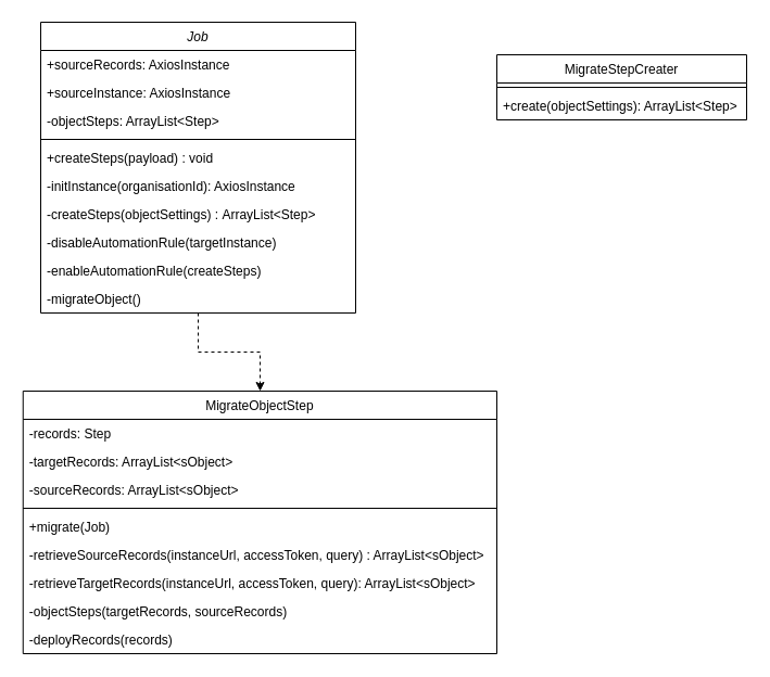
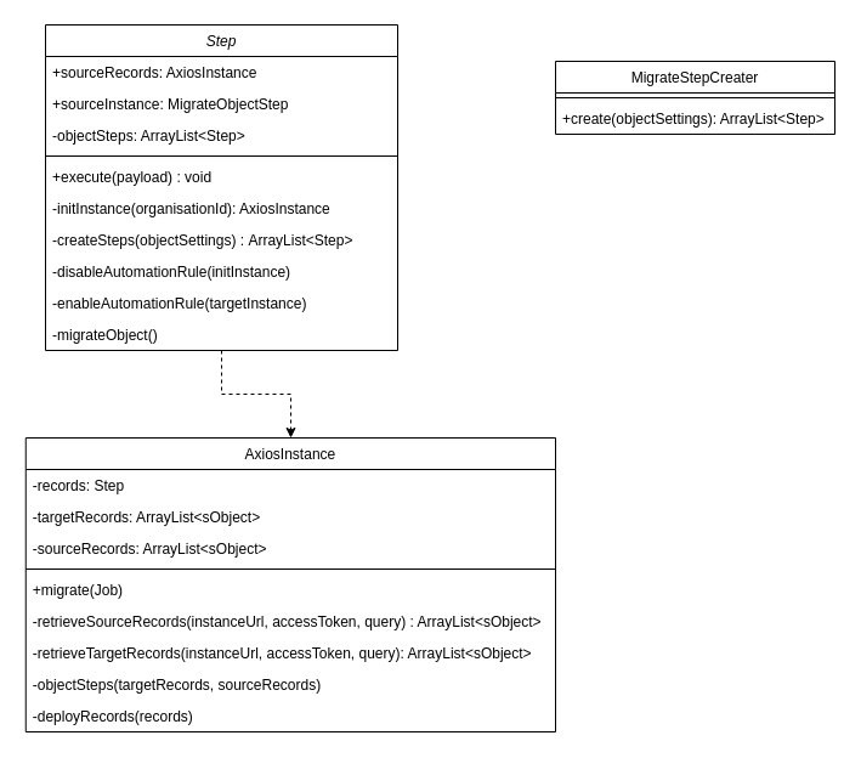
  <mxCell id="0" />
  <mxCell id="1" parent="0" />
  <mxCell id="2" style="edgeStyle=orthogonalEdgeStyle;rounded=0;orthogonalLoop=1;jettySize=auto;html=1;dashed=1;" edge="1" parent="1" source="3" target="17"><mxGeometry relative="1" as="geometry" /></mxCell>
- <mxCell id="3" value="Job" style="swimlane;fontStyle=2;align=center;verticalAlign=top;childLayout=stackLayout;horizontal=1;startSize=26;horizontalStack=0;resizeParent=1;resizeLast=0;collapsible=1;marginBottom=0;rounded=0;shadow=0;strokeWidth=1;" parent="1" vertex="1"><mxGeometry x="37" y="20" width="290" height="268" as="geometry"><mxRectangle x="230" y="140" width="160" height="26" as="alternateBounds" /></mxGeometry></mxCell>
+ <mxCell id="3" value="Step" style="swimlane;fontStyle=2;align=center;verticalAlign=top;childLayout=stackLayout;horizontal=1;startSize=26;horizontalStack=0;resizeParent=1;resizeLast=0;collapsible=1;marginBottom=0;rounded=0;shadow=0;strokeWidth=1;" parent="1" vertex="1"><mxGeometry x="37" y="20" width="290" height="268" as="geometry"><mxRectangle x="230" y="140" width="160" height="26" as="alternateBounds" /></mxGeometry></mxCell>
  <mxCell id="4" value="+sourceRecords: AxiosInstance" style="text;align=left;verticalAlign=top;spacingLeft=4;spacingRight=4;overflow=hidden;rotatable=0;points=[[0,0.5],[1,0.5]];portConstraint=eastwest;" vertex="1" parent="3"><mxGeometry y="26" width="290" height="26" as="geometry" /></mxCell>
- <mxCell id="5" value="+sourceInstance: AxiosInstance" style="text;align=left;verticalAlign=top;spacingLeft=4;spacingRight=4;overflow=hidden;rotatable=0;points=[[0,0.5],[1,0.5]];portConstraint=eastwest;" vertex="1" parent="3"><mxGeometry y="52" width="290" height="26" as="geometry" /></mxCell>
+ <mxCell id="5" value="+sourceInstance: MigrateObjectStep" style="text;align=left;verticalAlign=top;spacingLeft=4;spacingRight=4;overflow=hidden;rotatable=0;points=[[0,0.5],[1,0.5]];portConstraint=eastwest;" vertex="1" parent="3"><mxGeometry y="52" width="290" height="26" as="geometry" /></mxCell>
  <mxCell id="6" value="-objectSteps: ArrayList&lt;Step&gt;&#10;" style="text;align=left;verticalAlign=top;spacingLeft=4;spacingRight=4;overflow=hidden;rotatable=0;points=[[0,0.5],[1,0.5]];portConstraint=eastwest;" vertex="1" parent="3"><mxGeometry y="78" width="290" height="26" as="geometry" /></mxCell>
  <mxCell id="7" value="" style="line;html=1;strokeWidth=1;align=left;verticalAlign=middle;spacingTop=-1;spacingLeft=3;spacingRight=3;rotatable=0;labelPosition=right;points=[];portConstraint=eastwest;" parent="3" vertex="1"><mxGeometry y="104" width="290" height="8" as="geometry" /></mxCell>
- <mxCell id="8" value="+createSteps(payload) : void" style="text;align=left;verticalAlign=top;spacingLeft=4;spacingRight=4;overflow=hidden;rotatable=0;points=[[0,0.5],[1,0.5]];portConstraint=eastwest;" vertex="1" parent="3"><mxGeometry y="112" width="290" height="26" as="geometry" /></mxCell>
+ <mxCell id="8" value="+execute(payload) : void" style="text;align=left;verticalAlign=top;spacingLeft=4;spacingRight=4;overflow=hidden;rotatable=0;points=[[0,0.5],[1,0.5]];portConstraint=eastwest;" vertex="1" parent="3"><mxGeometry y="112" width="290" height="26" as="geometry" /></mxCell>
  <mxCell id="9" value="-initInstance(organisationId): AxiosInstance" style="text;align=left;verticalAlign=top;spacingLeft=4;spacingRight=4;overflow=hidden;rotatable=0;points=[[0,0.5],[1,0.5]];portConstraint=eastwest;" vertex="1" parent="3"><mxGeometry y="138" width="290" height="26" as="geometry" /></mxCell>
  <mxCell id="10" value="-createSteps(objectSettings) : ArrayList&lt;Step&gt;" style="text;align=left;verticalAlign=top;spacingLeft=4;spacingRight=4;overflow=hidden;rotatable=0;points=[[0,0.5],[1,0.5]];portConstraint=eastwest;" vertex="1" parent="3"><mxGeometry y="164" width="290" height="26" as="geometry" /></mxCell>
- <mxCell id="11" value="-disableAutomationRule(targetInstance)" style="text;align=left;verticalAlign=top;spacingLeft=4;spacingRight=4;overflow=hidden;rotatable=0;points=[[0,0.5],[1,0.5]];portConstraint=eastwest;" vertex="1" parent="3"><mxGeometry y="190" width="290" height="26" as="geometry" /></mxCell>
- <mxCell id="12" value="-enableAutomationRule(createSteps)" style="text;align=left;verticalAlign=top;spacingLeft=4;spacingRight=4;overflow=hidden;rotatable=0;points=[[0,0.5],[1,0.5]];portConstraint=eastwest;" vertex="1" parent="3"><mxGeometry y="216" width="290" height="26" as="geometry" /></mxCell>
+ <mxCell id="11" value="-disableAutomationRule(initInstance)" style="text;align=left;verticalAlign=top;spacingLeft=4;spacingRight=4;overflow=hidden;rotatable=0;points=[[0,0.5],[1,0.5]];portConstraint=eastwest;" vertex="1" parent="3"><mxGeometry y="190" width="290" height="26" as="geometry" /></mxCell>
+ <mxCell id="12" value="-enableAutomationRule(targetInstance)" style="text;align=left;verticalAlign=top;spacingLeft=4;spacingRight=4;overflow=hidden;rotatable=0;points=[[0,0.5],[1,0.5]];portConstraint=eastwest;" vertex="1" parent="3"><mxGeometry y="216" width="290" height="26" as="geometry" /></mxCell>
  <mxCell id="13" value="-migrateObject()" style="text;align=left;verticalAlign=top;spacingLeft=4;spacingRight=4;overflow=hidden;rotatable=0;points=[[0,0.5],[1,0.5]];portConstraint=eastwest;" vertex="1" parent="3"><mxGeometry y="242" width="290" height="26" as="geometry" /></mxCell>
  <mxCell id="14" value="MigrateStepCreater" style="swimlane;fontStyle=0;align=center;verticalAlign=top;childLayout=stackLayout;horizontal=1;startSize=26;horizontalStack=0;resizeParent=1;resizeLast=0;collapsible=1;marginBottom=0;rounded=0;shadow=0;strokeWidth=1;" vertex="1" parent="1"><mxGeometry x="457" y="50" width="230" height="60" as="geometry"><mxRectangle x="550" y="140" width="160" height="26" as="alternateBounds" /></mxGeometry></mxCell>
  <mxCell id="15" value="" style="line;html=1;strokeWidth=1;align=left;verticalAlign=middle;spacingTop=-1;spacingLeft=3;spacingRight=3;rotatable=0;labelPosition=right;points=[];portConstraint=eastwest;" vertex="1" parent="14"><mxGeometry y="26" width="230" height="8" as="geometry" /></mxCell>
  <mxCell id="16" value="+create(objectSettings): ArrayList&lt;Step&gt;" style="text;align=left;verticalAlign=top;spacingLeft=4;spacingRight=4;overflow=hidden;rotatable=0;points=[[0,0.5],[1,0.5]];portConstraint=eastwest;" vertex="1" parent="14"><mxGeometry y="34" width="230" height="26" as="geometry" /></mxCell>
- <mxCell id="17" value="MigrateObjectStep" style="swimlane;fontStyle=0;align=center;verticalAlign=top;childLayout=stackLayout;horizontal=1;startSize=26;horizontalStack=0;resizeParent=1;resizeLast=0;collapsible=1;marginBottom=0;rounded=0;shadow=0;strokeWidth=1;" vertex="1" parent="1"><mxGeometry x="20.75" y="360" width="436.25" height="242" as="geometry"><mxRectangle x="550" y="140" width="160" height="26" as="alternateBounds" /></mxGeometry></mxCell>
+ <mxCell id="17" value="AxiosInstance" style="swimlane;fontStyle=0;align=center;verticalAlign=top;childLayout=stackLayout;horizontal=1;startSize=26;horizontalStack=0;resizeParent=1;resizeLast=0;collapsible=1;marginBottom=0;rounded=0;shadow=0;strokeWidth=1;" vertex="1" parent="1"><mxGeometry x="20.75" y="360" width="436.25" height="242" as="geometry"><mxRectangle x="550" y="140" width="160" height="26" as="alternateBounds" /></mxGeometry></mxCell>
  <mxCell id="18" value="-records: Step" style="text;align=left;verticalAlign=top;spacingLeft=4;spacingRight=4;overflow=hidden;rotatable=0;points=[[0,0.5],[1,0.5]];portConstraint=eastwest;" vertex="1" parent="17"><mxGeometry y="26" width="436.25" height="26" as="geometry" /></mxCell>
  <mxCell id="19" value="-targetRecords: ArrayList&lt;sObject&gt;" style="text;align=left;verticalAlign=top;spacingLeft=4;spacingRight=4;overflow=hidden;rotatable=0;points=[[0,0.5],[1,0.5]];portConstraint=eastwest;" vertex="1" parent="17"><mxGeometry y="52" width="436.25" height="26" as="geometry" /></mxCell>
  <mxCell id="20" value="-sourceRecords: ArrayList&lt;sObject&gt;" style="text;align=left;verticalAlign=top;spacingLeft=4;spacingRight=4;overflow=hidden;rotatable=0;points=[[0,0.5],[1,0.5]];portConstraint=eastwest;" vertex="1" parent="17"><mxGeometry y="78" width="436.25" height="26" as="geometry" /></mxCell>
  <mxCell id="21" value="" style="line;html=1;strokeWidth=1;align=left;verticalAlign=middle;spacingTop=-1;spacingLeft=3;spacingRight=3;rotatable=0;labelPosition=right;points=[];portConstraint=eastwest;" vertex="1" parent="17"><mxGeometry y="104" width="436.25" height="8" as="geometry" /></mxCell>
  <mxCell id="22" value="+migrate(Job)" style="text;align=left;verticalAlign=top;spacingLeft=4;spacingRight=4;overflow=hidden;rotatable=0;points=[[0,0.5],[1,0.5]];portConstraint=eastwest;" vertex="1" parent="17"><mxGeometry y="112" width="436.25" height="26" as="geometry" /></mxCell>
  <mxCell id="23" value="-retrieveSourceRecords(instanceUrl, accessToken, query) : ArrayList&lt;sObject&gt;" style="text;align=left;verticalAlign=top;spacingLeft=4;spacingRight=4;overflow=hidden;rotatable=0;points=[[0,0.5],[1,0.5]];portConstraint=eastwest;" vertex="1" parent="17"><mxGeometry y="138" width="436.25" height="26" as="geometry" /></mxCell>
  <mxCell id="24" value="-retrieveTargetRecords(instanceUrl, accessToken, query): ArrayList&lt;sObject&gt;" style="text;align=left;verticalAlign=top;spacingLeft=4;spacingRight=4;overflow=hidden;rotatable=0;points=[[0,0.5],[1,0.5]];portConstraint=eastwest;" vertex="1" parent="17"><mxGeometry y="164" width="436.25" height="26" as="geometry" /></mxCell>
  <mxCell id="25" value="-objectSteps(targetRecords, sourceRecords)" style="text;align=left;verticalAlign=top;spacingLeft=4;spacingRight=4;overflow=hidden;rotatable=0;points=[[0,0.5],[1,0.5]];portConstraint=eastwest;" vertex="1" parent="17"><mxGeometry y="190" width="436.25" height="26" as="geometry" /></mxCell>
  <mxCell id="26" value="-deployRecords(records)" style="text;align=left;verticalAlign=top;spacingLeft=4;spacingRight=4;overflow=hidden;rotatable=0;points=[[0,0.5],[1,0.5]];portConstraint=eastwest;" vertex="1" parent="17"><mxGeometry y="216" width="436.25" height="26" as="geometry" /></mxCell>
